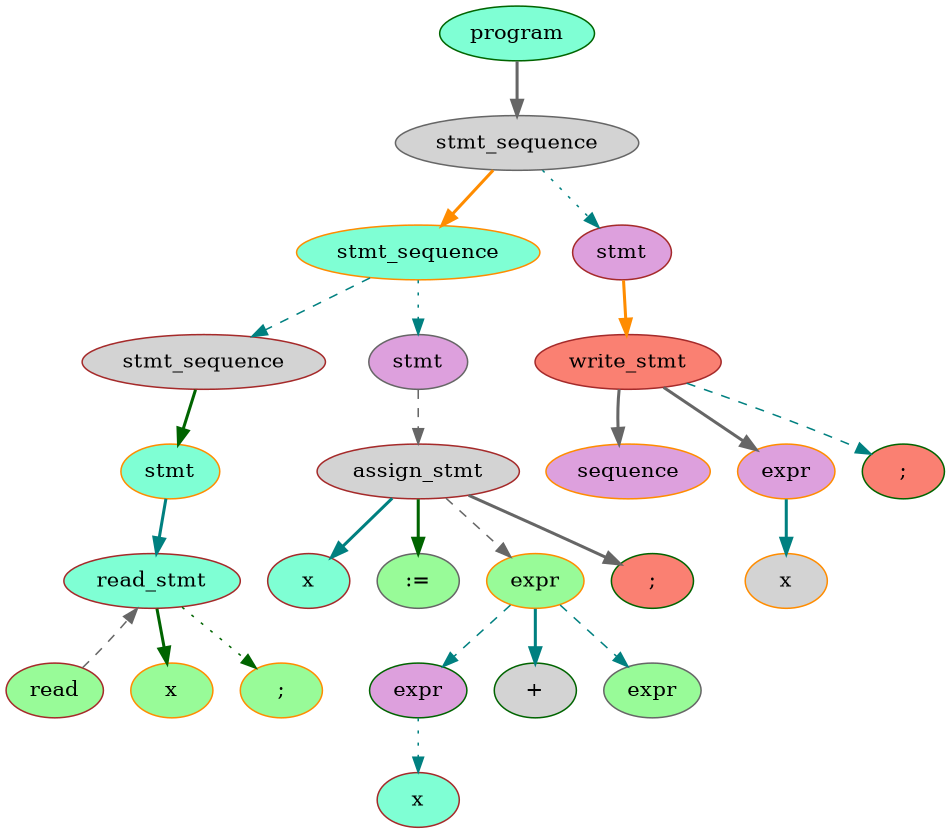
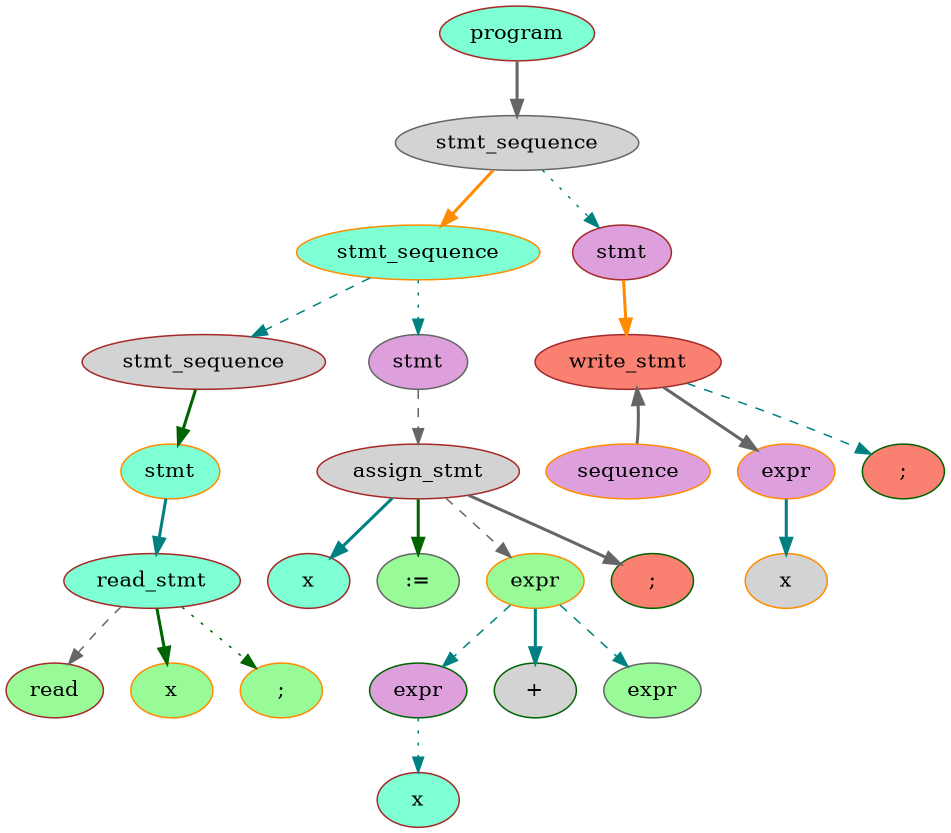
  digraph {
    ordering=out
    node [color=brown fillcolor=aquamarine style=filled]
    edge [color=teal style=bold]
-   n1 [color=darkgreen label=program]
+   n1 [label=program]
    n2 [color=gray40 fillcolor=lightgrey label=stmt_sequence]
    n3 [color=darkorange label=stmt_sequence]
    n4 [fillcolor=plum label=stmt]
    n5 [fillcolor=lightgrey label=stmt_sequence]
    n6 [color=gray40 fillcolor=plum label=stmt]
    n7 [fillcolor=salmon label=write_stmt]
    n8 [color=darkorange label=stmt]
    n9 [fillcolor=lightgrey label=assign_stmt]
    n10 [label=read_stmt]
    n11 [fillcolor=palegreen label=read]
    n12 [color=darkorange fillcolor=palegreen label=x]
    n13 [color=darkorange fillcolor=palegreen label=";"]
    n14 [label=x]
    n15 [color=gray40 fillcolor=palegreen label=":="]
    n16 [color=darkorange fillcolor=palegreen label=expr]
    n17 [color=darkgreen fillcolor=salmon label=";"]
    n18 [color=darkgreen fillcolor=plum label=expr]
    n19 [color=darkgreen fillcolor=lightgrey label="+"]
    n20 [color=gray40 fillcolor=palegreen label=expr]
    n21 [label=x]
    n22 [color=darkorange fillcolor=plum label=sequence]
    n23 [color=darkorange fillcolor=plum label=expr]
    n24 [color=darkgreen fillcolor=salmon label=";"]
    n25 [color=darkorange fillcolor=lightgrey label=x]
    n1 -> n2 [color=gray40]
    n2 -> n3 [color=darkorange]
    n2 -> n4 [style=dotted]
    n3 -> n5 [style=dashed]
    n3 -> n6 [style=dotted]
    n4 -> n7 [color=darkorange]
    n5 -> n8 [color=darkgreen]
    n6 -> n9 [color=gray40 style=dashed]
-   n7 -> n22 [color=gray40]
+   n22 -> n7 [color=gray40]
    n7 -> n23 [color=gray40]
    n7 -> n24 [style=dashed]
    n8 -> n10
    n9 -> n14
    n9 -> n15 [color=darkgreen]
    n9 -> n16 [color=gray40 style=dashed]
    n9 -> n17 [color=gray40]
-   n11 -> n10 [color=gray40 style=dashed]
+   n10 -> n11 [color=gray40 style=dashed]
    n10 -> n12 [color=darkgreen]
    n10 -> n13 [color=darkgreen style=dotted]
    n16 -> n18 [style=dashed]
    n16 -> n19
    n16 -> n20 [style=dashed]
    n18 -> n21 [style=dotted]
    n23 -> n25
  }
